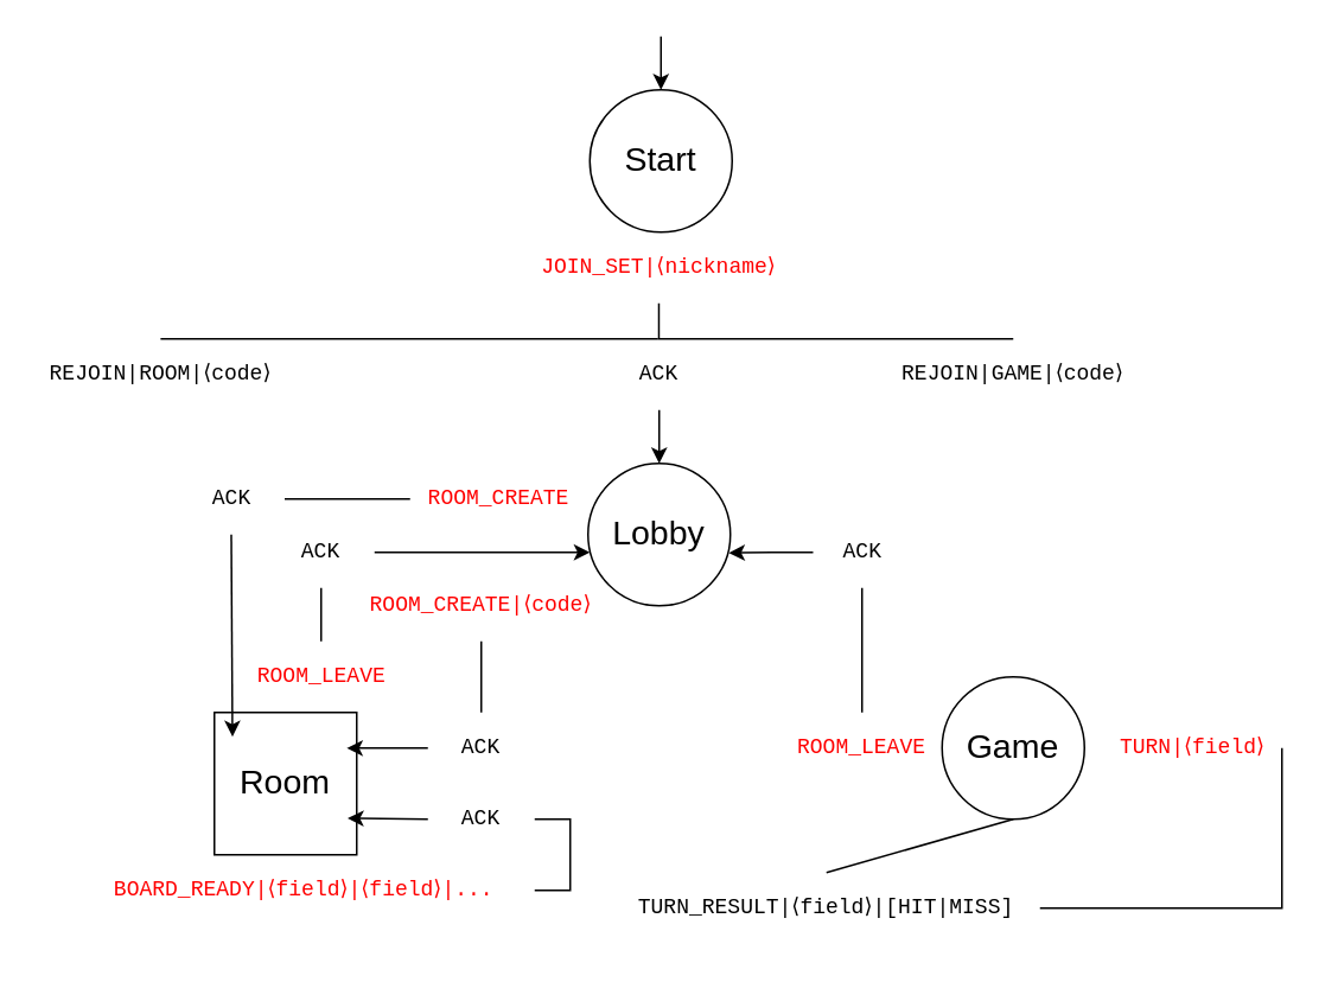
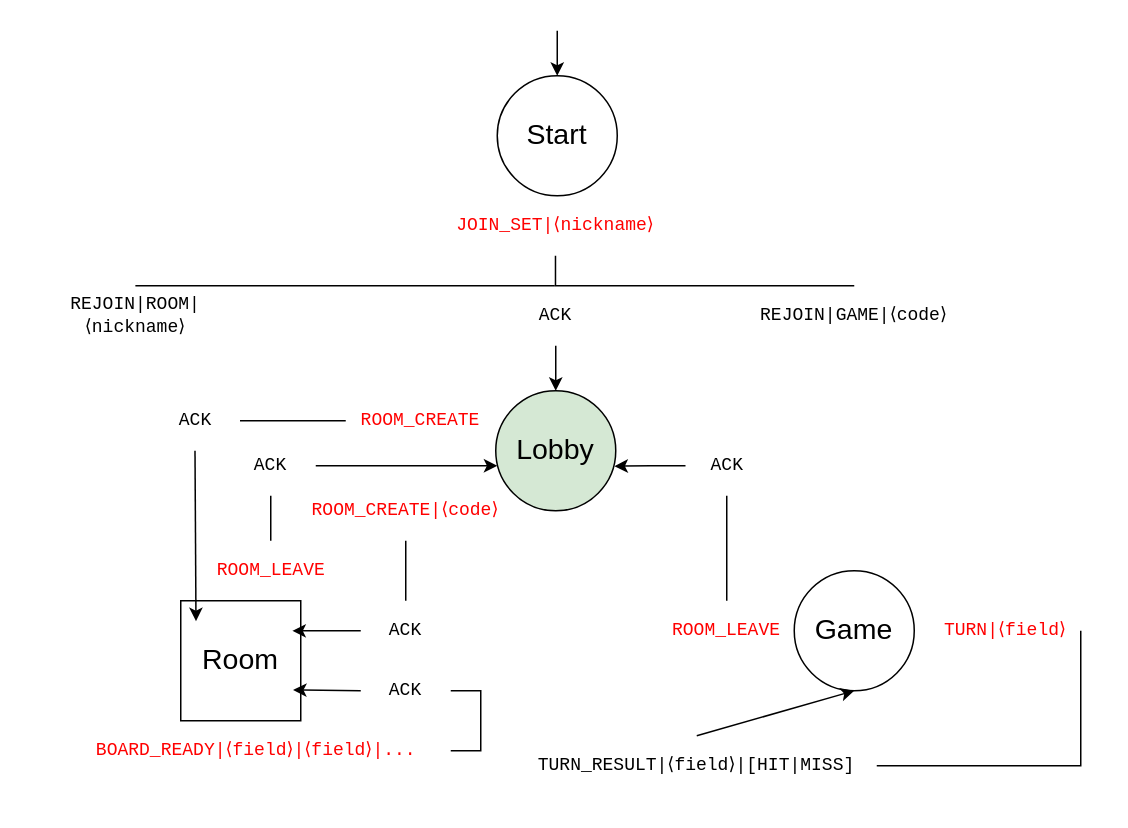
  <mxCell id="0" />
  <mxCell id="1" parent="0" />
  <mxCell id="2" value="&lt;font style=&quot;font-size: 19px;&quot;&gt;Start&lt;/font&gt;" style="ellipse;whiteSpace=wrap;html=1;aspect=fixed;" vertex="1" parent="1"><mxGeometry x="331" y="50" width="80" height="80" as="geometry" /></mxCell>
  <mxCell id="3" value="" style="endArrow=classic;html=1;rounded=0;entryX=0.5;entryY=0;entryDx=0;entryDy=0;" edge="1" parent="1" target="7"><mxGeometry width="50" height="50" relative="1" as="geometry"><mxPoint x="370" y="230" as="sourcePoint" /><mxPoint x="369.5" y="250" as="targetPoint" /></mxGeometry></mxCell>
  <mxCell id="4" value="JOIN_SET|⟨nickname⟩" style="text;html=1;strokeColor=none;fillColor=none;align=center;verticalAlign=middle;whiteSpace=wrap;rounded=0;fontFamily=Courier New;fontColor=#FF0000;" vertex="1" parent="1"><mxGeometry x="235" y="130" width="270" height="40" as="geometry" /></mxCell>
  <mxCell id="5" value="ACK" style="text;html=1;strokeColor=none;fillColor=none;align=center;verticalAlign=middle;whiteSpace=wrap;rounded=0;fontFamily=Courier New;" vertex="1" parent="1"><mxGeometry x="235" y="190" width="270" height="40" as="geometry" /></mxCell>
  <mxCell id="6" value="" style="endArrow=classic;html=1;rounded=0;" edge="1" parent="1"><mxGeometry width="50" height="50" relative="1" as="geometry"><mxPoint x="371" y="20" as="sourcePoint" /><mxPoint x="371" y="50" as="targetPoint" /></mxGeometry></mxCell>
- <mxCell id="7" value="&lt;font style=&quot;font-size: 19px;&quot;&gt;Lobby&lt;/font&gt;" style="ellipse;whiteSpace=wrap;html=1;aspect=fixed;" vertex="1" parent="1"><mxGeometry x="330" y="260" width="80" height="80" as="geometry" /></mxCell>
+ <mxCell id="7" value="&lt;font style=&quot;font-size: 19px;&quot;&gt;Lobby&lt;/font&gt;" style="ellipse;whiteSpace=wrap;html=1;aspect=fixed;fillColor=#d5e8d4;" vertex="1" parent="1"><mxGeometry x="330" y="260" width="80" height="80" as="geometry" /></mxCell>
  <mxCell id="8" value="&lt;font style=&quot;font-size: 19px;&quot;&gt;Room&lt;/font&gt;" style="whiteSpace=wrap;html=1;aspect=fixed;rounded=0;" vertex="1" parent="1"><mxGeometry x="120" y="400" width="80" height="80" as="geometry" /></mxCell>
  <mxCell id="9" value="&lt;font style=&quot;font-size: 19px;&quot;&gt;Game&lt;/font&gt;" style="ellipse;whiteSpace=wrap;html=1;aspect=fixed;" vertex="1" parent="1"><mxGeometry x="529" y="380" width="80" height="80" as="geometry" /></mxCell>
  <mxCell id="10" value="" style="endArrow=none;html=1;rounded=0;exitX=0.5;exitY=0;exitDx=0;exitDy=0;" edge="1" parent="1" source="13"><mxGeometry width="50" height="50" relative="1" as="geometry"><mxPoint x="189" y="190" as="sourcePoint" /><mxPoint x="369" y="190" as="targetPoint" /></mxGeometry></mxCell>
  <mxCell id="11" value="" style="endArrow=none;html=1;rounded=0;exitX=0.5;exitY=0;exitDx=0;exitDy=0;" edge="1" parent="1" source="14"><mxGeometry width="50" height="50" relative="1" as="geometry"><mxPoint x="549" y="190" as="sourcePoint" /><mxPoint x="369" y="190" as="targetPoint" /></mxGeometry></mxCell>
  <mxCell id="12" value="" style="endArrow=none;html=1;rounded=0;" edge="1" parent="1"><mxGeometry width="50" height="50" relative="1" as="geometry"><mxPoint x="369.82" y="190" as="sourcePoint" /><mxPoint x="369.82" y="170" as="targetPoint" /></mxGeometry></mxCell>
- <mxCell id="13" value="REJOIN|ROOM|⟨code⟩" style="text;html=1;strokeColor=none;fillColor=none;align=center;verticalAlign=middle;whiteSpace=wrap;rounded=0;fontFamily=Courier New;" vertex="1" parent="1"><mxGeometry x="20" y="190" width="139.5" height="40" as="geometry" /></mxCell>
+ <mxCell id="13" value="REJOIN|ROOM|⟨nickname⟩" style="text;html=1;strokeColor=none;fillColor=none;align=center;verticalAlign=middle;whiteSpace=wrap;rounded=0;fontFamily=Courier New;" vertex="1" parent="1"><mxGeometry x="20" y="190" width="139.5" height="40" as="geometry" /></mxCell>
  <mxCell id="14" value="REJOIN|GAME|⟨code⟩" style="text;html=1;strokeColor=none;fillColor=none;align=center;verticalAlign=middle;whiteSpace=wrap;rounded=0;fontFamily=Courier New;" vertex="1" parent="1"><mxGeometry x="449" y="190" width="240" height="40" as="geometry" /></mxCell>
  <mxCell id="15" value="ROOM_CREATE" style="text;html=1;strokeColor=none;fillColor=none;align=center;verticalAlign=middle;whiteSpace=wrap;rounded=0;fontFamily=Courier New;fontColor=#FF0000;" vertex="1" parent="1"><mxGeometry x="230" y="260" width="100" height="40" as="geometry" /></mxCell>
  <mxCell id="16" value="ROOM_CREATE|⟨code⟩" style="text;html=1;strokeColor=none;fillColor=none;align=center;verticalAlign=middle;whiteSpace=wrap;rounded=0;fontFamily=Courier New;fontColor=#FF0000;" vertex="1" parent="1"><mxGeometry x="200" y="320" width="140" height="40" as="geometry" /></mxCell>
  <mxCell id="17" value="" style="endArrow=none;html=1;rounded=0;exitX=0.5;exitY=0;exitDx=0;exitDy=0;entryX=0.5;entryY=1;entryDx=0;entryDy=0;" edge="1" parent="1" source="18" target="16"><mxGeometry width="50" height="50" relative="1" as="geometry"><mxPoint x="319.78" y="400" as="sourcePoint" /><mxPoint x="319.78" y="380" as="targetPoint" /></mxGeometry></mxCell>
  <mxCell id="18" value="ACK" style="text;html=1;strokeColor=none;fillColor=none;align=center;verticalAlign=middle;whiteSpace=wrap;rounded=0;fontFamily=Courier New;" vertex="1" parent="1"><mxGeometry x="240" y="400" width="60" height="40" as="geometry" /></mxCell>
  <mxCell id="19" value="" style="endArrow=classic;html=1;rounded=0;entryX=0.93;entryY=0.251;entryDx=0;entryDy=0;entryPerimeter=0;" edge="1" parent="1" source="18" target="8"><mxGeometry width="50" height="50" relative="1" as="geometry"><mxPoint x="300" y="400" as="sourcePoint" /><mxPoint x="188" y="412" as="targetPoint" /></mxGeometry></mxCell>
  <mxCell id="20" value="ROOM_LEAVE" style="text;html=1;strokeColor=none;fillColor=none;align=center;verticalAlign=middle;whiteSpace=wrap;rounded=0;fontFamily=Courier New;fontColor=#FF0000;" vertex="1" parent="1"><mxGeometry x="129.5" y="360" width="101" height="40" as="geometry" /></mxCell>
  <mxCell id="21" value="ROOM_LEAVE" style="text;html=1;strokeColor=none;fillColor=none;align=center;verticalAlign=middle;whiteSpace=wrap;rounded=0;fontFamily=Courier New;fontColor=#FF0000;" vertex="1" parent="1"><mxGeometry x="429" y="400" width="110" height="40" as="geometry" /></mxCell>
  <mxCell id="22" value="TURN|⟨field⟩" style="text;html=1;strokeColor=none;fillColor=none;align=center;verticalAlign=middle;whiteSpace=wrap;rounded=0;fontFamily=Courier New;fontColor=#FF0000;" vertex="1" parent="1"><mxGeometry x="610" y="400" width="120" height="40" as="geometry" /></mxCell>
  <mxCell id="23" value="TURN_RESULT|⟨field⟩|[HIT|MISS]" style="text;html=1;strokeColor=none;fillColor=none;align=center;verticalAlign=middle;whiteSpace=wrap;rounded=0;fontFamily=Courier New;" vertex="1" parent="1"><mxGeometry x="344" y="490" width="240" height="40" as="geometry" /></mxCell>
  <mxCell id="24" value="" style="endArrow=none;html=1;rounded=0;entryX=0.5;entryY=1;entryDx=0;entryDy=0;exitX=0.5;exitY=0;exitDx=0;exitDy=0;" edge="1" parent="1" source="21" target="26"><mxGeometry width="50" height="50" relative="1" as="geometry"><mxPoint x="570" y="330" as="sourcePoint" /><mxPoint x="505" y="320" as="targetPoint" /></mxGeometry></mxCell>
  <mxCell id="25" value="" style="edgeStyle=orthogonalEdgeStyle;rounded=0;orthogonalLoop=1;jettySize=auto;html=1;exitX=0;exitY=0.5;exitDx=0;exitDy=0;entryX=0.989;entryY=0.629;entryDx=0;entryDy=0;entryPerimeter=0;" edge="1" parent="1" source="26" target="7"><mxGeometry relative="1" as="geometry"><mxPoint x="410" y="310" as="targetPoint" /></mxGeometry></mxCell>
  <mxCell id="26" value="ACK" style="text;html=1;strokeColor=none;fillColor=none;align=center;verticalAlign=middle;whiteSpace=wrap;rounded=0;fontFamily=Courier New;" vertex="1" parent="1"><mxGeometry x="456.5" y="290" width="55" height="40" as="geometry" /></mxCell>
  <mxCell id="27" value="" style="endArrow=classic;html=1;rounded=0;exitX=0.5;exitY=1;exitDx=0;exitDy=0;entryX=0.127;entryY=0.17;entryDx=0;entryDy=0;entryPerimeter=0;" edge="1" parent="1" source="28" target="8"><mxGeometry width="50" height="50" relative="1" as="geometry"><mxPoint x="160" y="280" as="sourcePoint" /><mxPoint x="130" y="410" as="targetPoint" /></mxGeometry></mxCell>
  <mxCell id="28" value="ACK" style="text;html=1;strokeColor=none;fillColor=none;align=center;verticalAlign=middle;whiteSpace=wrap;rounded=0;fontFamily=Courier New;" vertex="1" parent="1"><mxGeometry x="99.5" y="260" width="60" height="40" as="geometry" /></mxCell>
  <mxCell id="29" value="" style="endArrow=none;html=1;rounded=0;entryX=1;entryY=0.5;entryDx=0;entryDy=0;exitX=0;exitY=0.5;exitDx=0;exitDy=0;" edge="1" parent="1" source="15" target="28"><mxGeometry width="50" height="50" relative="1" as="geometry"><mxPoint x="390" y="420" as="sourcePoint" /><mxPoint x="440" y="370" as="targetPoint" /></mxGeometry></mxCell>
  <mxCell id="30" value="ACK" style="text;html=1;strokeColor=none;fillColor=none;align=center;verticalAlign=middle;whiteSpace=wrap;rounded=0;fontFamily=Courier New;" vertex="1" parent="1"><mxGeometry x="150" y="290" width="60" height="40" as="geometry" /></mxCell>
  <mxCell id="31" value="" style="endArrow=classic;html=1;rounded=0;exitX=1;exitY=0.5;exitDx=0;exitDy=0;entryX=0.013;entryY=0.625;entryDx=0;entryDy=0;entryPerimeter=0;" edge="1" parent="1" source="30" target="7"><mxGeometry width="50" height="50" relative="1" as="geometry"><mxPoint x="390" y="400" as="sourcePoint" /><mxPoint x="330" y="310" as="targetPoint" /></mxGeometry></mxCell>
  <mxCell id="32" value="" style="endArrow=none;html=1;rounded=0;entryX=0.5;entryY=1;entryDx=0;entryDy=0;exitX=0.5;exitY=0;exitDx=0;exitDy=0;" edge="1" parent="1" source="20" target="30"><mxGeometry width="50" height="50" relative="1" as="geometry"><mxPoint x="390" y="400" as="sourcePoint" /><mxPoint x="440" y="350" as="targetPoint" /></mxGeometry></mxCell>
- <mxCell id="33" value="" style="endArrow=none;html=1;rounded=0;entryX=0.5;entryY=1;entryDx=0;entryDy=0;exitX=0.5;exitY=0;exitDx=0;exitDy=0;" edge="1" parent="1" source="23" target="9"><mxGeometry width="50" height="50" relative="1" as="geometry"><mxPoint x="540" y="420" as="sourcePoint" /><mxPoint x="590" y="370" as="targetPoint" /></mxGeometry></mxCell>
+ <mxCell id="33" value="" style="endArrow=classic;html=1;rounded=0;entryX=0.5;entryY=1;entryDx=0;entryDy=0;exitX=0.5;exitY=0;exitDx=0;exitDy=0;" edge="1" parent="1" source="23" target="9"><mxGeometry width="50" height="50" relative="1" as="geometry"><mxPoint x="540" y="420" as="sourcePoint" /><mxPoint x="590" y="370" as="targetPoint" /></mxGeometry></mxCell>
  <mxCell id="34" value="" style="endArrow=none;html=1;rounded=0;exitX=1;exitY=0.5;exitDx=0;exitDy=0;" edge="1" parent="1" source="23"><mxGeometry width="50" height="50" relative="1" as="geometry"><mxPoint x="540" y="420" as="sourcePoint" /><mxPoint x="720" y="420" as="targetPoint" /><Array as="points"><mxPoint x="720" y="510" /></Array></mxGeometry></mxCell>
  <mxCell id="35" value="BOARD_READY|⟨field⟩|⟨field⟩|..." style="text;html=1;strokeColor=none;fillColor=none;align=center;verticalAlign=middle;whiteSpace=wrap;rounded=0;fontFamily=Courier New;fontColor=#FF0000;" vertex="1" parent="1"><mxGeometry x="50" y="480" width="241" height="40" as="geometry" /></mxCell>
  <mxCell id="36" value="ACK" style="text;html=1;strokeColor=none;fillColor=none;align=center;verticalAlign=middle;whiteSpace=wrap;rounded=0;fontFamily=Courier New;" vertex="1" parent="1"><mxGeometry x="240" y="440" width="60" height="40" as="geometry" /></mxCell>
  <mxCell id="37" value="" style="endArrow=classic;html=1;rounded=0;entryX=0.936;entryY=0.743;entryDx=0;entryDy=0;exitX=0;exitY=0.5;exitDx=0;exitDy=0;entryPerimeter=0;" edge="1" parent="1" source="36" target="8"><mxGeometry width="50" height="50" relative="1" as="geometry"><mxPoint x="240" y="461" as="sourcePoint" /><mxPoint x="200" y="461" as="targetPoint" /></mxGeometry></mxCell>
  <mxCell id="38" value="" style="endArrow=none;html=1;rounded=0;entryX=1;entryY=0.5;entryDx=0;entryDy=0;" edge="1" parent="1" target="36"><mxGeometry width="50" height="50" relative="1" as="geometry"><mxPoint x="300" y="500" as="sourcePoint" /><mxPoint x="280" y="420" as="targetPoint" /><Array as="points"><mxPoint x="320" y="500" /><mxPoint x="320" y="460" /></Array></mxGeometry></mxCell>
